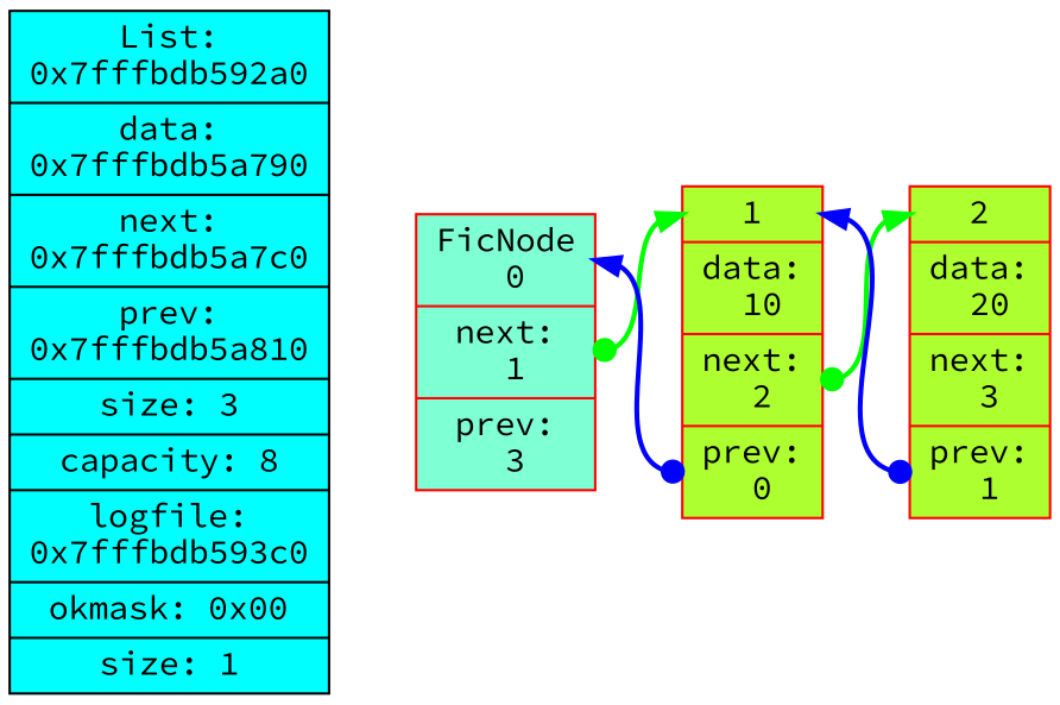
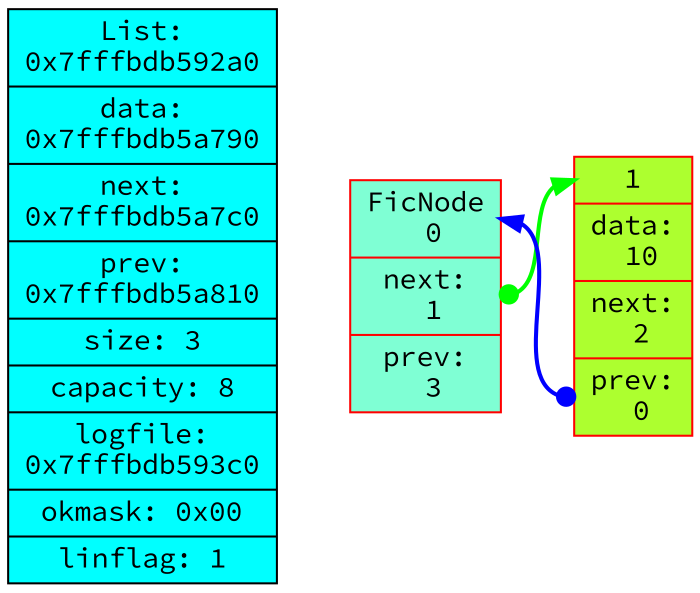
  digraph {
    fontname="Source Code Pro"
    rankdir=LR
    node [color=red fillcolor=greenyellow fontname="Source Code Pro" shape=record style=filled]
    edge [color=invis fontname="Source Code Pro" arrowhead=normal arrowtail=dot dir=both style=bold]
-   n1 [color=black fillcolor=aqua label=" List:\n0x7fffbdb592a0 |  data:\n0x7fffbdb5a790 | next:\n0x7fffbdb5a7c0 | prev:\n0x7fffbdb5a810 | size: 3 | capacity: 8 | logfile:\n0x7fffbdb593c0 | okmask: 0x00 | size: 1 "]
+   n1 [color=black fillcolor=aqua label=" List:\n0x7fffbdb592a0 |  data:\n0x7fffbdb5a790 | next:\n0x7fffbdb5a7c0 | prev:\n0x7fffbdb5a810 | size: 3 | capacity: 8 | logfile:\n0x7fffbdb593c0 | okmask: 0x00 | linflag: 1 "]
    n2 [fillcolor=aquamarine label=" <elem0> FicNode\n 0 |  <next0>  next:\n 1 | <prev0> prev:\n 3 "]
    n3 [label=" <elem1>  1 | data:\n 10 | <next1>  next:\n 2 | <prev1> prev:\n 0 "]
-   n4 [label=" <elem2>  2 | data:\n 20 | <next2>  next:\n 3 | <prev2> prev:\n 1 "]
    n1 -> n2 [arrowhead="" arrowtail="" dir="" style=""]
    n2 -> n3 [arrowhead="" arrowtail="" dir="" style=""]
    n2 -> n3 [color=green headport=elem1 tailport=next0]
    n3 -> n2 [color=blue headport=elem0 tailport=prev1]
-   n3 -> n4 [arrowhead="" arrowtail="" dir="" style=""]
-   n3 -> n4 [color=green headport=elem2 tailport=next1]
-   n4 -> n3 [color=blue headport=elem1 tailport=prev2]
  }
